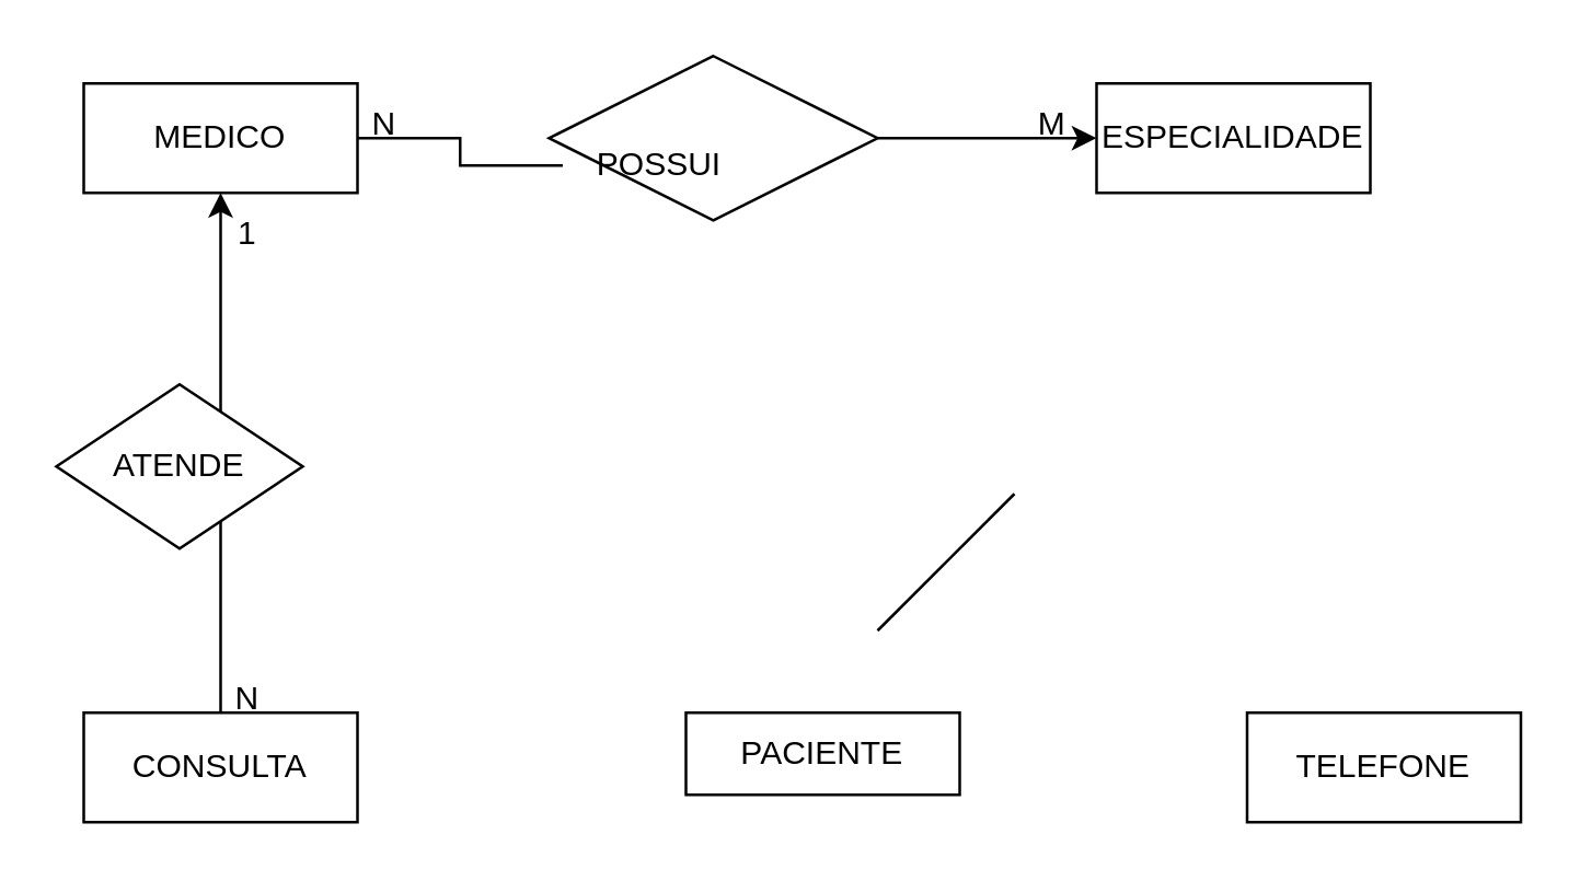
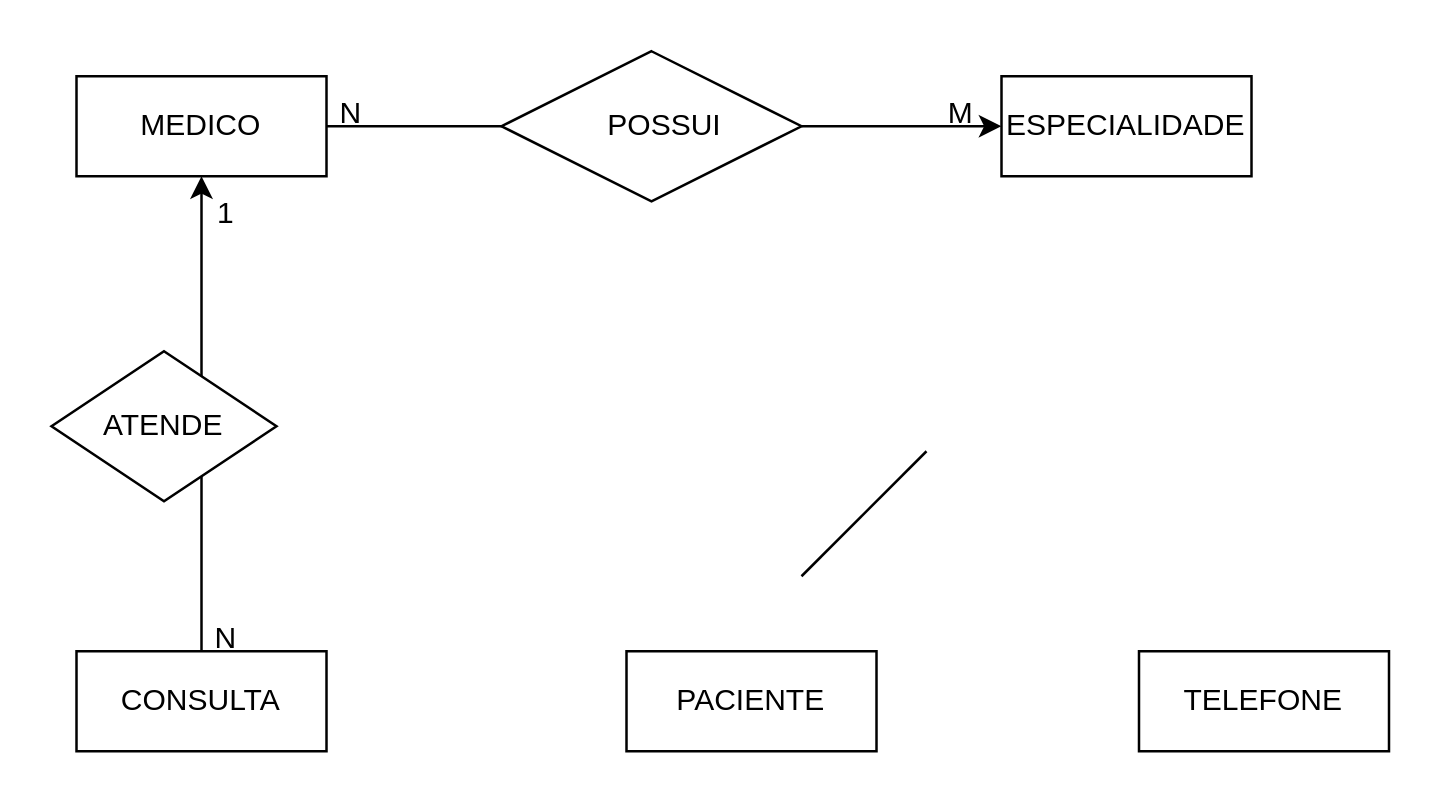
  <mxCell id="0" />
  <mxCell id="1" parent="0" />
  <mxCell id="2" value="" style="edgeStyle=orthogonalEdgeStyle;rounded=0;orthogonalLoop=1;jettySize=auto;html=1;endArrow=none;" edge="1" parent="1" source="3" target="11"><mxGeometry relative="1" as="geometry" /></mxCell>
  <mxCell id="3" value="MEDICO" style="whiteSpace=wrap;html=1;align=center;" vertex="1" parent="1"><mxGeometry x="30" y="30" width="100" height="40" as="geometry" /></mxCell>
  <mxCell id="4" value="" style="edgeStyle=orthogonalEdgeStyle;rounded=0;orthogonalLoop=1;jettySize=auto;html=1;" edge="1" parent="1" source="5" target="8"><mxGeometry relative="1" as="geometry" /></mxCell>
  <mxCell id="5" value="" style="shape=rhombus;perimeter=rhombusPerimeter;whiteSpace=wrap;html=1;align=center;" vertex="1" parent="1"><mxGeometry x="200" y="20" width="120" height="60" as="geometry" /></mxCell>
- <mxCell id="6" value="PACIENTE" style="whiteSpace=wrap;html=1;align=center;" vertex="1" parent="1"><mxGeometry x="250" y="260" width="100" height="30" as="geometry" /></mxCell>
+ <mxCell id="6" value="PACIENTE" style="whiteSpace=wrap;html=1;align=center;" vertex="1" parent="1"><mxGeometry x="250" y="260" width="100" height="40" as="geometry" /></mxCell>
  <mxCell id="7" value="TELEFONE" style="whiteSpace=wrap;html=1;align=center;" vertex="1" parent="1"><mxGeometry x="455" y="260" width="100" height="40" as="geometry" /></mxCell>
  <mxCell id="8" value="ESPECIALIDADE" style="whiteSpace=wrap;html=1;align=center;" vertex="1" parent="1"><mxGeometry x="400" y="30" width="100" height="40" as="geometry" /></mxCell>
  <mxCell id="9" value="" style="edgeStyle=orthogonalEdgeStyle;rounded=0;orthogonalLoop=1;jettySize=auto;html=1;entryX=0.5;entryY=1;entryDx=0;entryDy=0;" edge="1" parent="1" source="10" target="3"><mxGeometry relative="1" as="geometry"><mxPoint x="80" y="100" as="targetPoint" /></mxGeometry></mxCell>
  <mxCell id="10" value="CONSULTA" style="whiteSpace=wrap;html=1;align=center;" vertex="1" parent="1"><mxGeometry x="30" y="260" width="100" height="40" as="geometry" /></mxCell>
- <mxCell id="11" value="POSSUI" style="text;html=1;align=center;verticalAlign=middle;resizable=0;points=[];autosize=1;strokeColor=none;fillColor=none;" vertex="1" parent="1"><mxGeometry x="205" y="45" width="70" height="30" as="geometry" /></mxCell>
+ <mxCell id="11" value="POSSUI" style="text;html=1;align=center;verticalAlign=middle;resizable=0;points=[];autosize=1;strokeColor=none;fillColor=none;" vertex="1" parent="1"><mxGeometry x="230" y="35" width="70" height="30" as="geometry" /></mxCell>
  <mxCell id="12" value="N" style="text;html=1;align=center;verticalAlign=middle;whiteSpace=wrap;rounded=0;" vertex="1" parent="1"><mxGeometry x="110" y="30" width="60" height="30" as="geometry" /></mxCell>
  <mxCell id="13" value="M" style="text;html=1;align=center;verticalAlign=middle;whiteSpace=wrap;rounded=0;" vertex="1" parent="1"><mxGeometry x="354" y="30" width="60" height="30" as="geometry" /></mxCell>
  <mxCell id="14" value="N" style="text;html=1;align=center;verticalAlign=middle;whiteSpace=wrap;rounded=0;" vertex="1" parent="1"><mxGeometry x="60" y="240" width="60" height="30" as="geometry" /></mxCell>
  <mxCell id="15" value="1" style="text;html=1;align=center;verticalAlign=middle;whiteSpace=wrap;rounded=0;" vertex="1" parent="1"><mxGeometry x="60" y="70" width="60" height="30" as="geometry" /></mxCell>
  <mxCell id="16" value="ATENDE" style="shape=rhombus;perimeter=rhombusPerimeter;whiteSpace=wrap;html=1;align=center;" vertex="1" parent="1"><mxGeometry x="20" y="140" width="90" height="60" as="geometry" /></mxCell>
  <mxCell id="17" value="" style="endArrow=none;html=1;rounded=0;" edge="1" parent="1"><mxGeometry width="50" height="50" relative="1" as="geometry"><mxPoint x="320" y="230" as="sourcePoint" /><mxPoint x="370" y="180" as="targetPoint" /></mxGeometry></mxCell>
